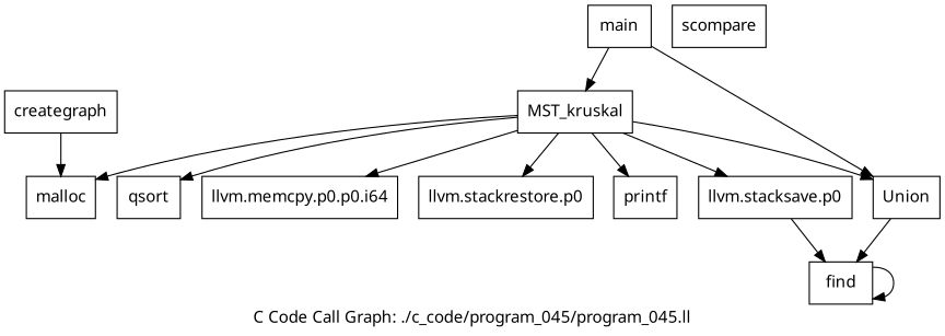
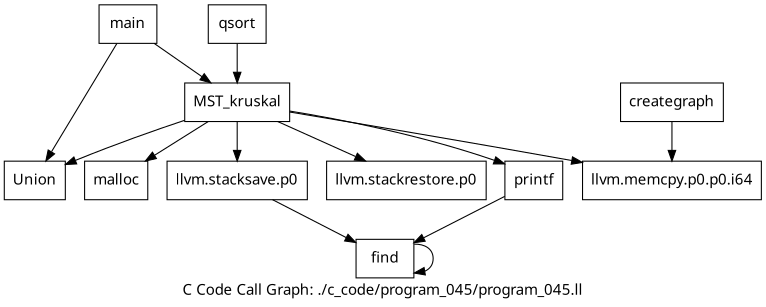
  digraph {
    fontname="Noto Sans"
    label="C Code Call Graph: ./c_code/program_045/program_045.ll"
    node [fontname="Noto Sans" shape=record]
    edge [fontname="Noto Sans"]
    n1 [label="{find}"]
    n2 [label="{Union}"]
-   n3 [label="{scompare}"]
    n4 [label="{creategraph}"]
    n5 [label="{malloc}"]
    n6 [label="{MST_kruskal}"]
    n7 [label="{llvm.stacksave.p0}"]
    n8 [label="{qsort}"]
    n9 [label="{llvm.memcpy.p0.p0.i64}"]
    n10 [label="{llvm.stackrestore.p0}"]
    n11 [label="{printf}"]
    n12 [label="{main}"]
    n1 -> n1
-   n2 -> n1
-   n4 -> n5
+   n11 -> n1
+   n4 -> n9
    n6 -> n2
    n6 -> n5
    n6 -> n7
-   n6 -> n8
+   n8 -> n6
    n6 -> n9
    n6 -> n10
    n6 -> n11
    n7 -> n1
    n12 -> n2
    n12 -> n6
  }
